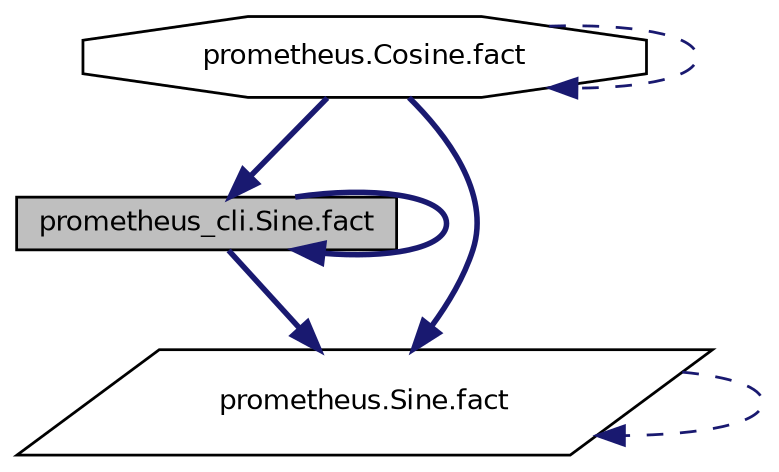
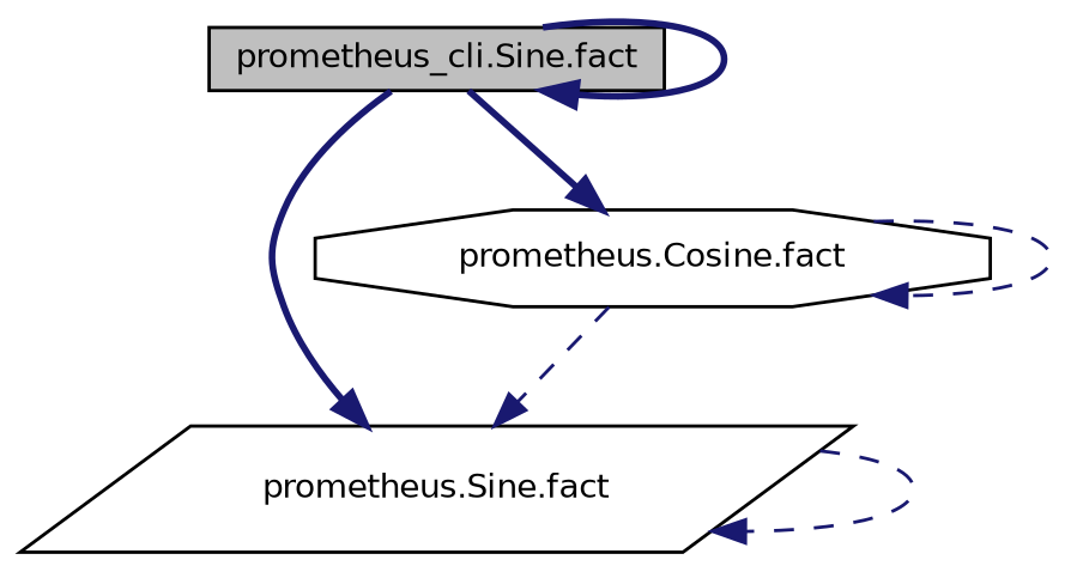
  digraph {
    rankdir=TB
    node [color=black fillcolor=white fontname=Helvetica fontsize=10 style=filled]
    edge [color=midnightblue fontname=Helvetica fontsize=10 labelfontname=Helvetica labelfontsize=10 style=bold]
    n1 [fillcolor=grey75 fontcolor=black height=0.2 label="prometheus_cli.Sine.fact" shape=box width=0.4]
    n2 [height=0.2 label="prometheus.Sine.fact" shape=parallelogram width=0.4]
    n3 [height=0.2 label="prometheus.Cosine.fact" shape=octagon width=0.4]
    n1 -> n1
    n1 -> n2
-   n3 -> n1
+   n1 -> n3
    n2 -> n2 [style=dashed]
-   n3 -> n2
+   n3 -> n2 [style=dashed]
    n3 -> n3 [style=dashed]
  }
